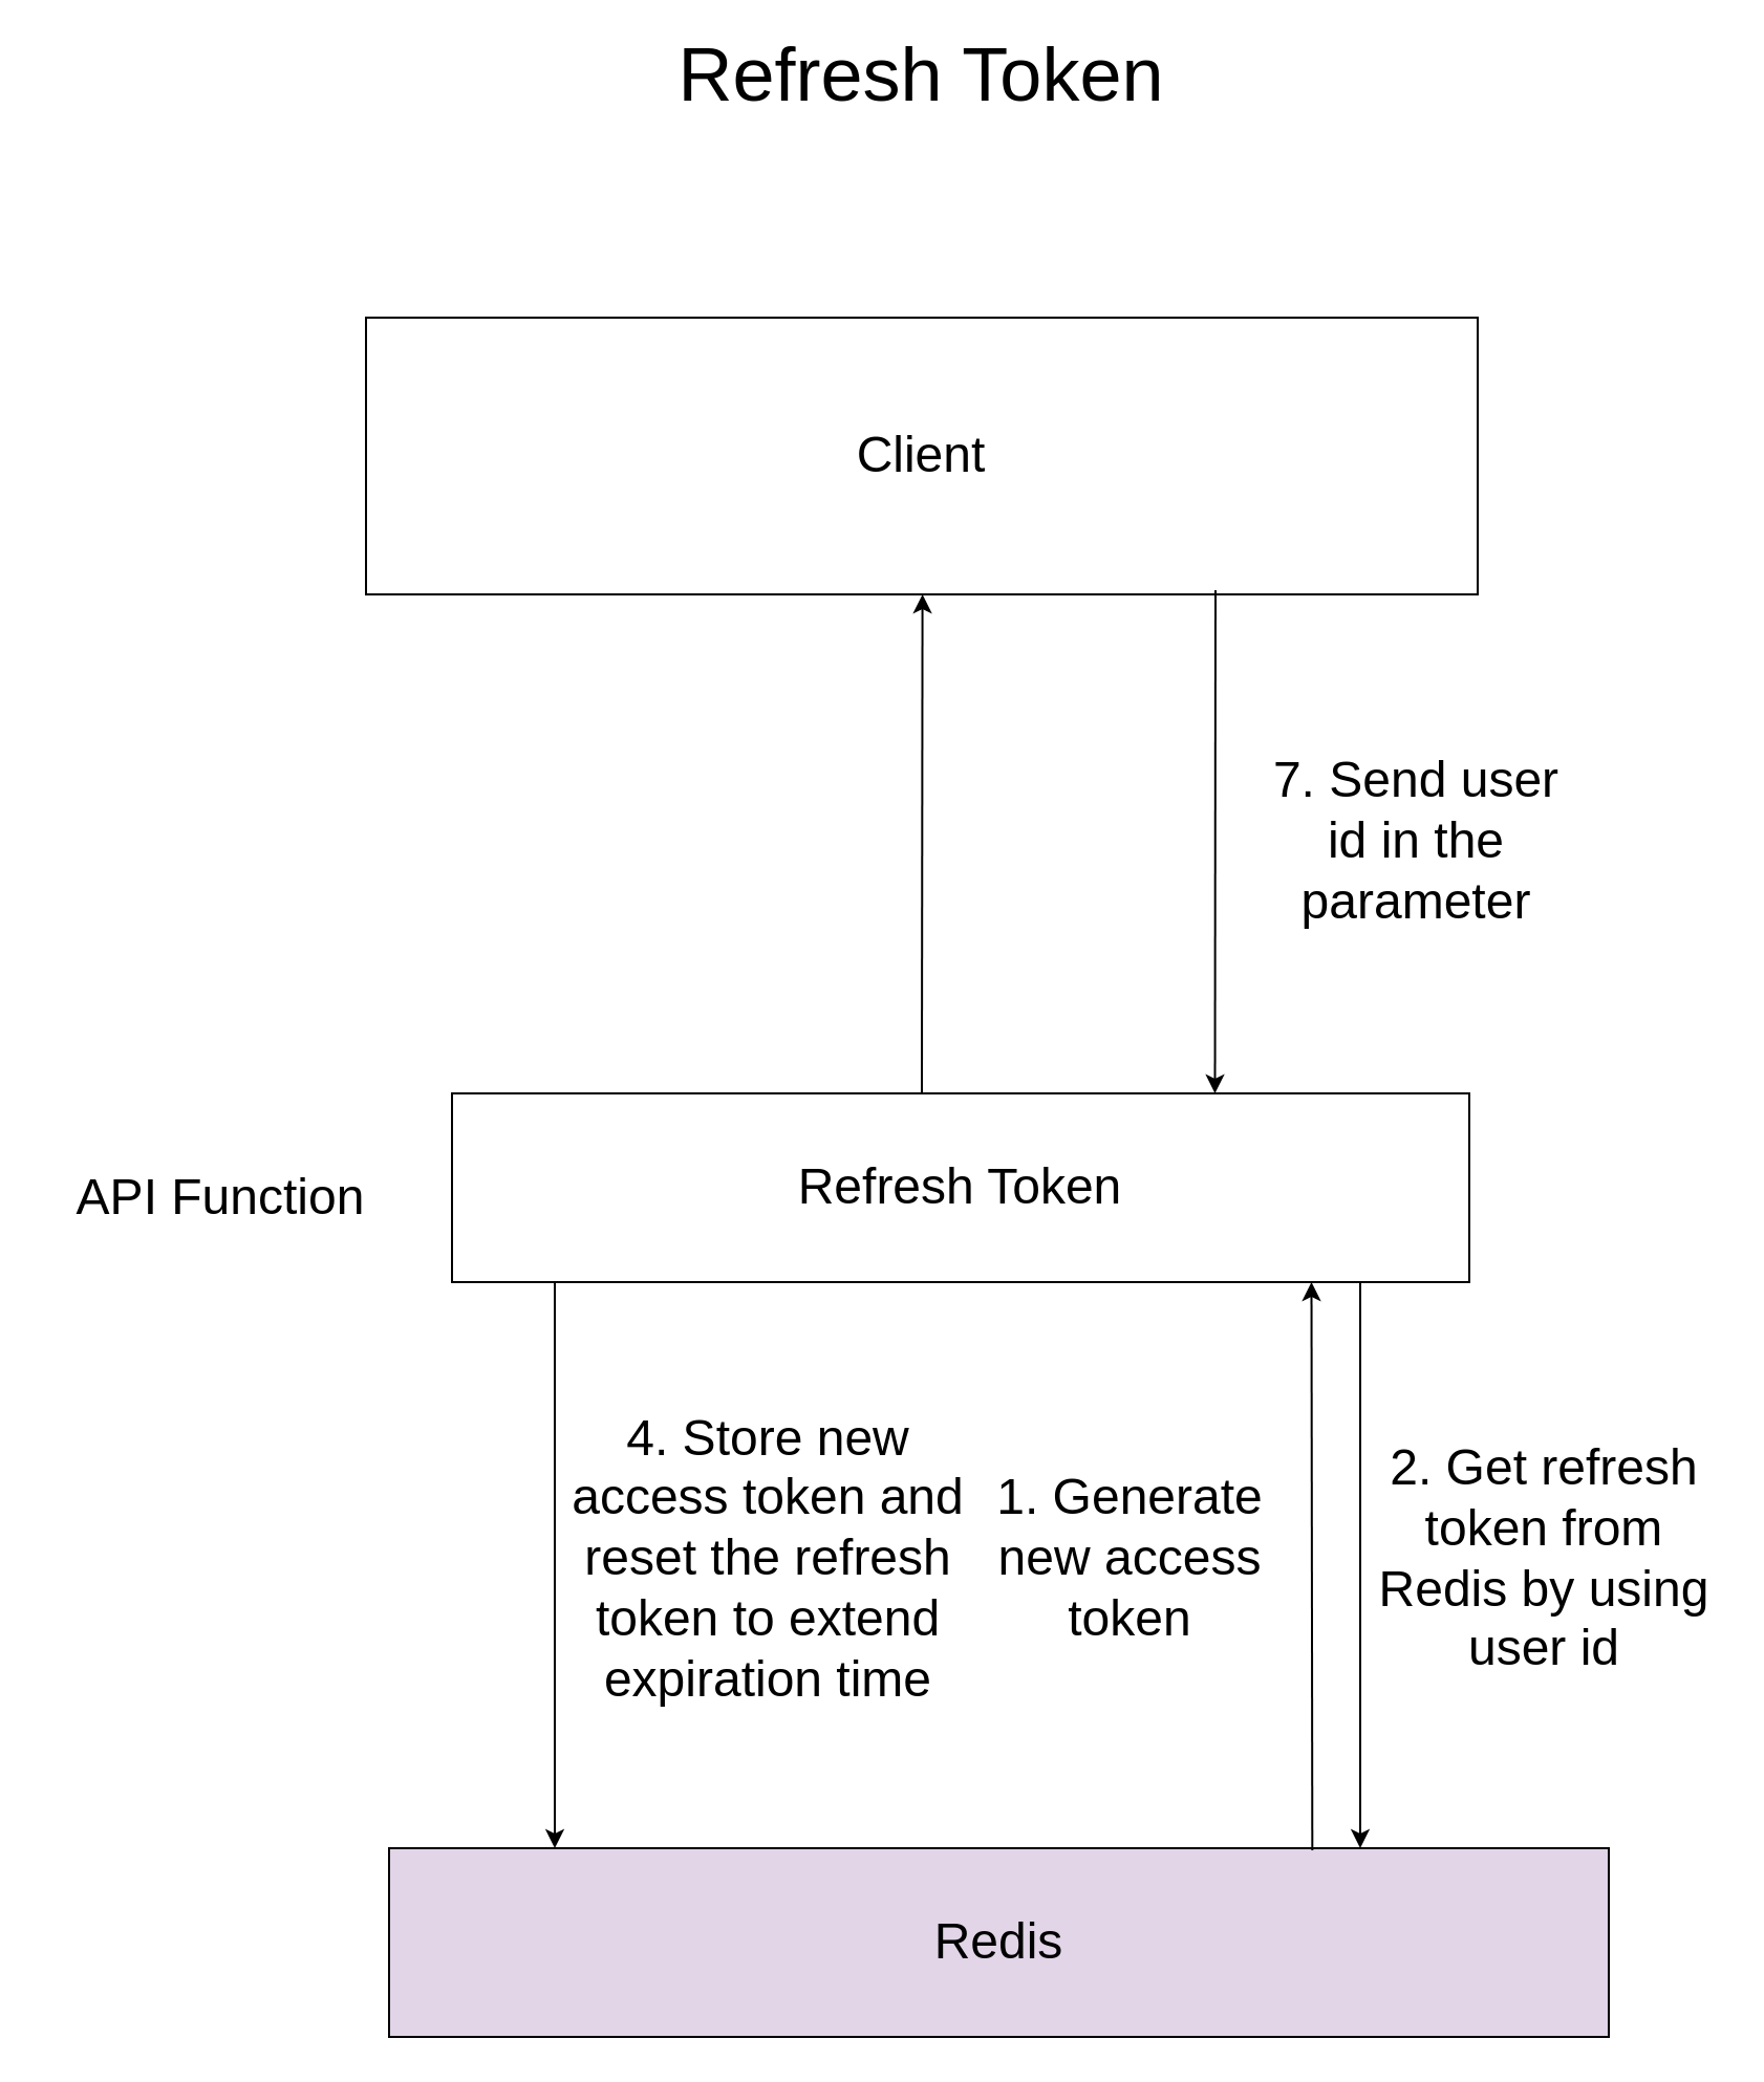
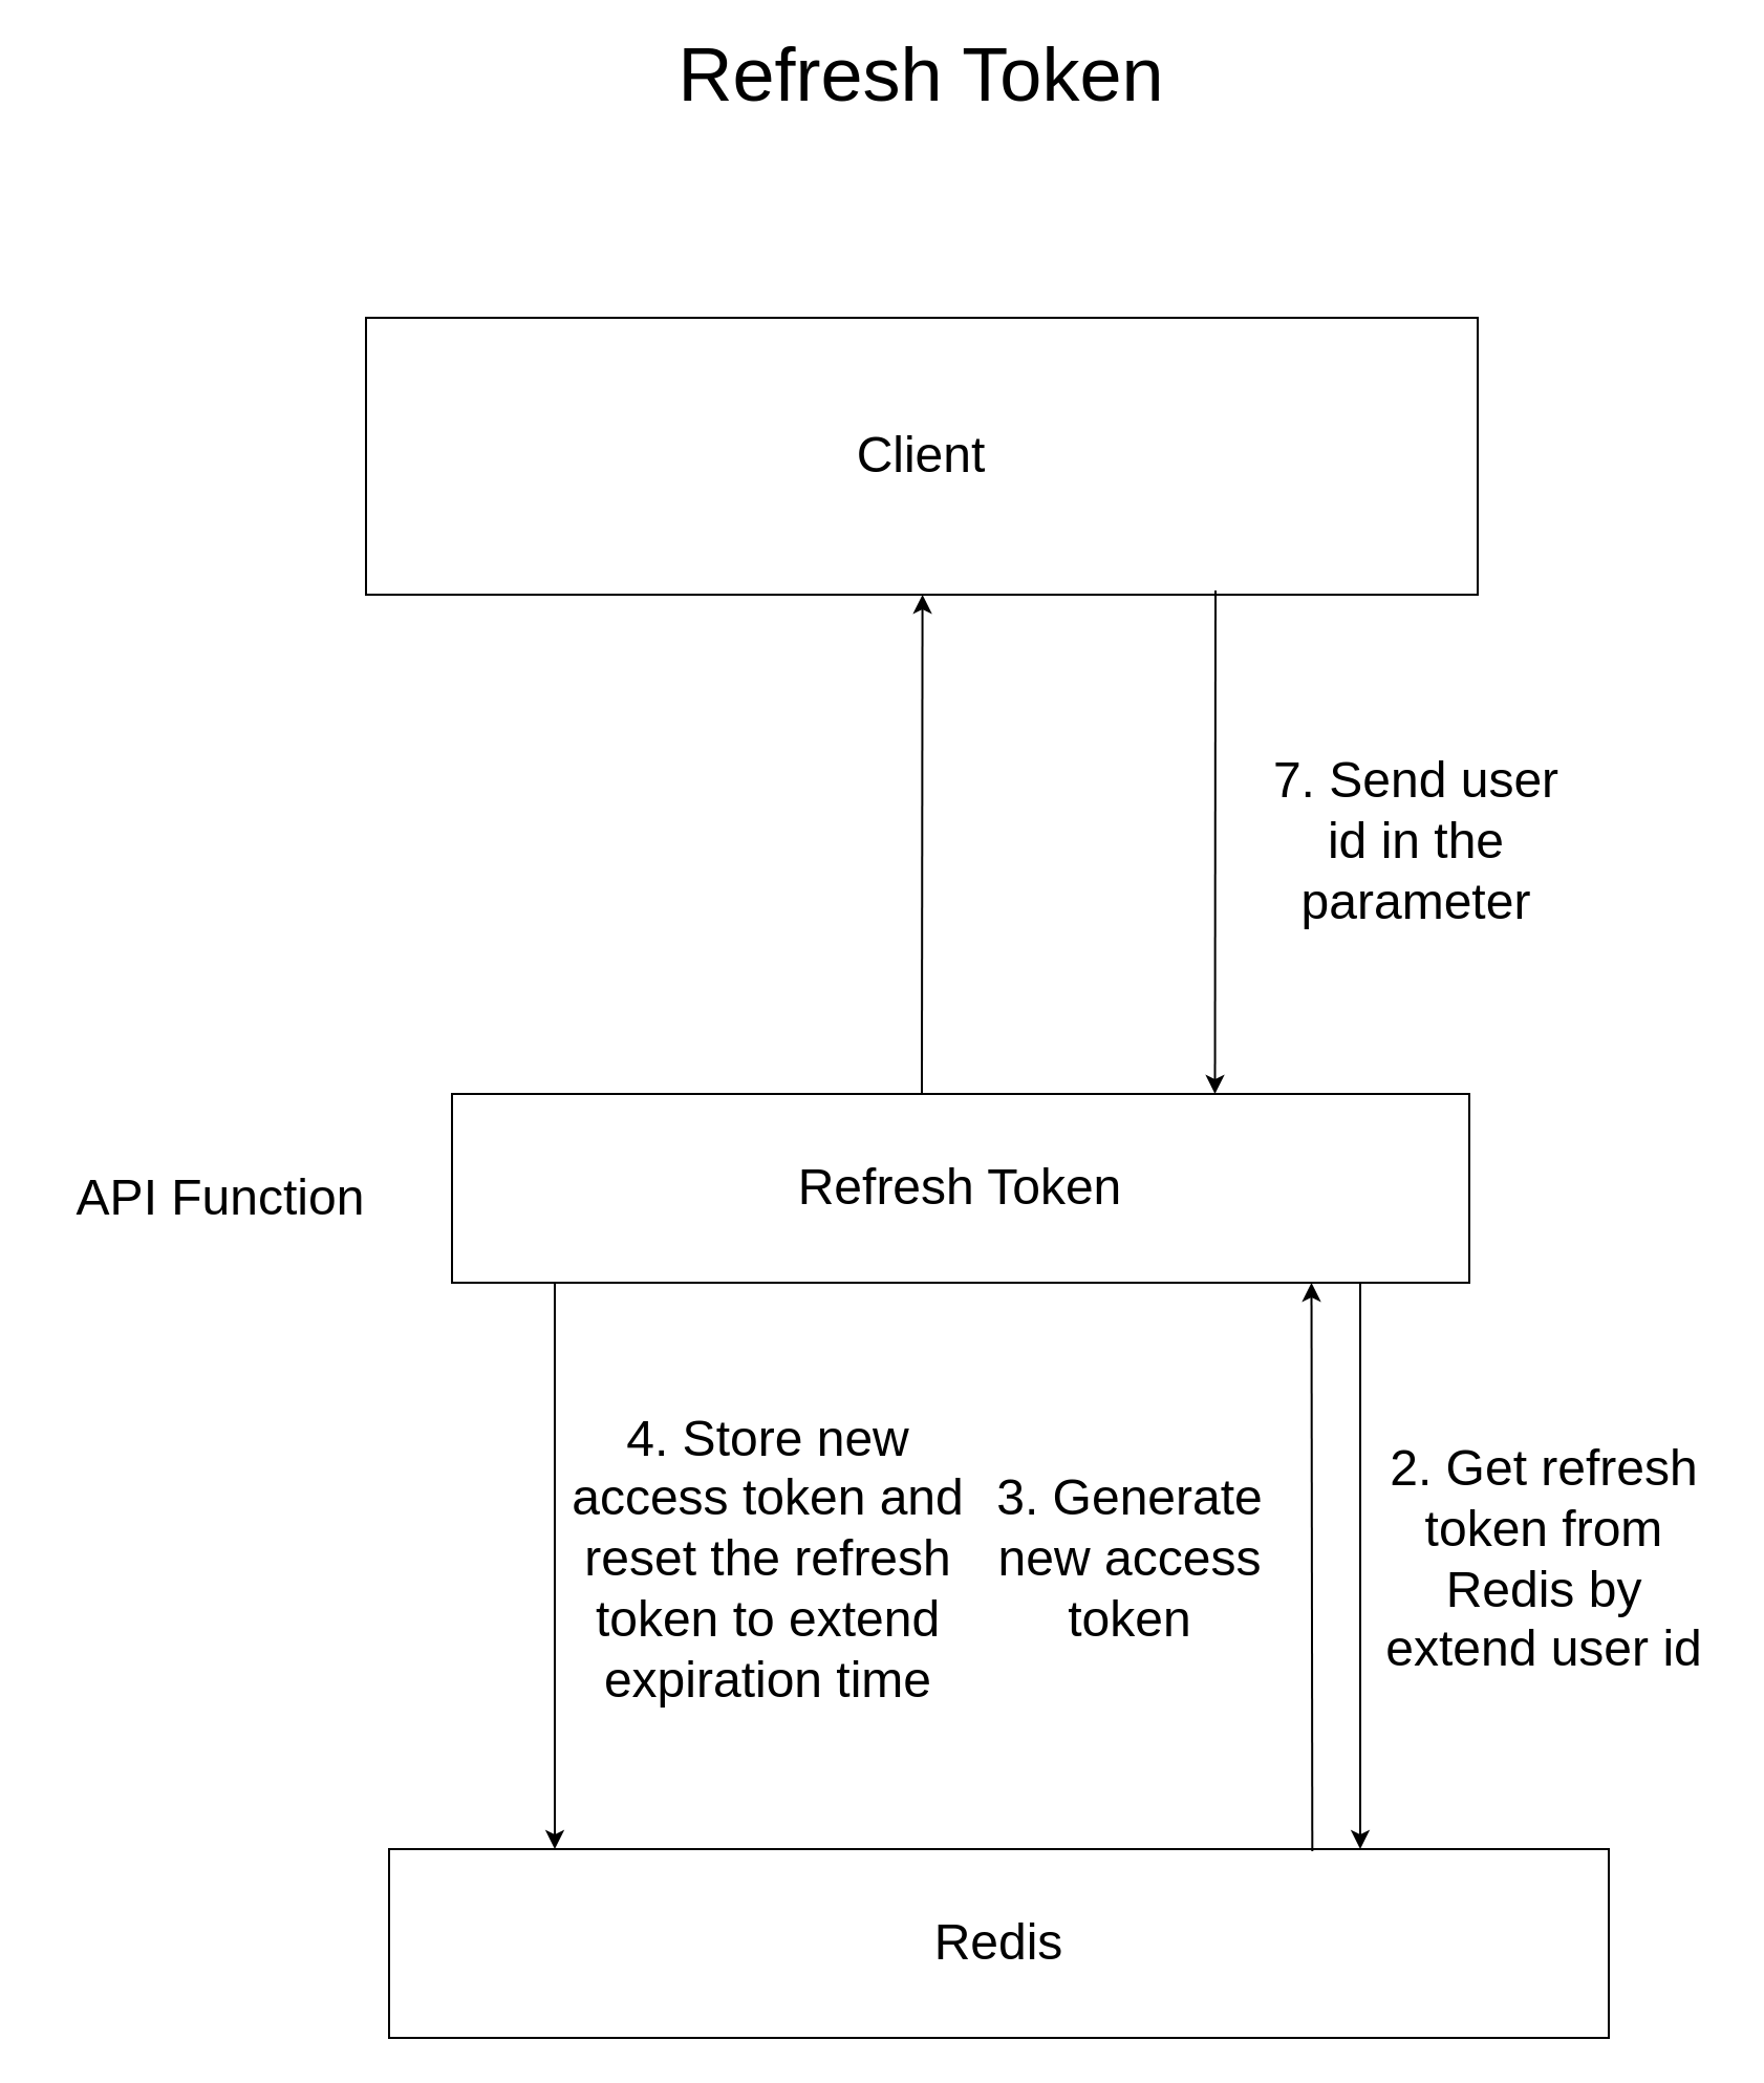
  <mxCell id="0" />
  <mxCell id="1" parent="0" />
  <mxCell id="2" value="&lt;font style=&quot;font-size: 24px;&quot;&gt;Client&lt;/font&gt;" style="rounded=0;whiteSpace=wrap;html=1;" vertex="1" parent="1"><mxGeometry x="174" y="151" width="530" height="132" as="geometry" /></mxCell>
  <mxCell id="3" value="Refresh Token" style="rounded=0;whiteSpace=wrap;html=1;fontSize=24;" vertex="1" parent="1"><mxGeometry x="215" y="521" width="485" height="90" as="geometry" /></mxCell>
  <mxCell id="4" value="7. Send user id in the parameter" style="text;html=1;strokeColor=none;fillColor=none;align=center;verticalAlign=middle;whiteSpace=wrap;rounded=0;fontSize=24;" vertex="1" parent="1"><mxGeometry x="595" y="341" width="160" height="120" as="geometry" /></mxCell>
  <mxCell id="5" value="" style="endArrow=classic;html=1;fontSize=24;entryX=0.75;entryY=0;entryDx=0;entryDy=0;" edge="1" parent="1" target="3"><mxGeometry width="50" height="50" relative="1" as="geometry"><mxPoint x="579" y="281" as="sourcePoint" /><mxPoint x="715" y="531" as="targetPoint" /></mxGeometry></mxCell>
  <mxCell id="6" value="" style="endArrow=classic;html=1;fontSize=24;" edge="1" parent="1"><mxGeometry width="50" height="50" relative="1" as="geometry"><mxPoint x="439" y="521" as="sourcePoint" /><mxPoint x="439.303" y="283" as="targetPoint" /></mxGeometry></mxCell>
  <mxCell id="7" value="API Function" style="text;html=1;strokeColor=none;fillColor=none;align=center;verticalAlign=middle;whiteSpace=wrap;rounded=0;fontSize=24;" vertex="1" parent="1"><mxGeometry x="20" y="511" width="170" height="120" as="geometry" /></mxCell>
  <mxCell id="8" value="&lt;font style=&quot;font-size: 36px;&quot;&gt;Refresh Token&lt;/font&gt;" style="text;html=1;strokeColor=none;fillColor=none;align=center;verticalAlign=middle;whiteSpace=wrap;rounded=0;" vertex="1" parent="1"><mxGeometry x="266" y="20" width="346" height="30" as="geometry" /></mxCell>
- <mxCell id="9" value="Redis" style="rounded=0;whiteSpace=wrap;html=1;fontSize=24;fillColor=#e1d5e7;" vertex="1" parent="1"><mxGeometry x="185" y="881" width="581.5" height="90" as="geometry" /></mxCell>
+ <mxCell id="9" value="Redis" style="rounded=0;whiteSpace=wrap;html=1;fontSize=24;" vertex="1" parent="1"><mxGeometry x="185" y="881" width="581.5" height="90" as="geometry" /></mxCell>
  <mxCell id="10" value="" style="endArrow=classic;html=1;exitX=1;exitY=1;exitDx=0;exitDy=0;" edge="1" parent="1"><mxGeometry width="50" height="50" relative="1" as="geometry"><mxPoint x="648" y="611" as="sourcePoint" /><mxPoint x="648" y="881" as="targetPoint" /></mxGeometry></mxCell>
- <mxCell id="11" value="2. Get refresh token from Redis by using user id" style="text;html=1;strokeColor=none;fillColor=none;align=center;verticalAlign=middle;whiteSpace=wrap;rounded=0;fontSize=24;" vertex="1" parent="1"><mxGeometry x="653" y="650" width="166" height="185" as="geometry" /></mxCell>
+ <mxCell id="11" value="2. Get refresh token from Redis by extend user id" style="text;html=1;strokeColor=none;fillColor=none;align=center;verticalAlign=middle;whiteSpace=wrap;rounded=0;fontSize=24;" vertex="1" parent="1"><mxGeometry x="653" y="650" width="166" height="185" as="geometry" /></mxCell>
  <mxCell id="12" value="" style="endArrow=classic;html=1;entryX=0.75;entryY=1;entryDx=0;entryDy=0;exitX=0.31;exitY=0.011;exitDx=0;exitDy=0;exitPerimeter=0;" edge="1" parent="1"><mxGeometry width="50" height="50" relative="1" as="geometry"><mxPoint x="625.165" y="881.99" as="sourcePoint" /><mxPoint x="624.75" y="611" as="targetPoint" /></mxGeometry></mxCell>
- <mxCell id="13" value="1. Generate new access token" style="text;html=1;strokeColor=none;fillColor=none;align=center;verticalAlign=middle;whiteSpace=wrap;rounded=0;fontSize=24;" vertex="1" parent="1"><mxGeometry x="465" y="632" width="147" height="221" as="geometry" /></mxCell>
+ <mxCell id="13" value="3. Generate new access token" style="text;html=1;strokeColor=none;fillColor=none;align=center;verticalAlign=middle;whiteSpace=wrap;rounded=0;fontSize=24;" vertex="1" parent="1"><mxGeometry x="465" y="632" width="147" height="221" as="geometry" /></mxCell>
  <mxCell id="14" value="" style="endArrow=classic;html=1;exitX=1;exitY=1;exitDx=0;exitDy=0;" edge="1" parent="1"><mxGeometry width="50" height="50" relative="1" as="geometry"><mxPoint x="264" y="611" as="sourcePoint" /><mxPoint x="264" y="881" as="targetPoint" /></mxGeometry></mxCell>
  <mxCell id="15" value="4. Store new access token and reset the refresh token to extend expiration time" style="text;html=1;strokeColor=none;fillColor=none;align=center;verticalAlign=middle;whiteSpace=wrap;rounded=0;fontSize=24;" vertex="1" parent="1"><mxGeometry x="271" y="632" width="190" height="221" as="geometry" /></mxCell>
